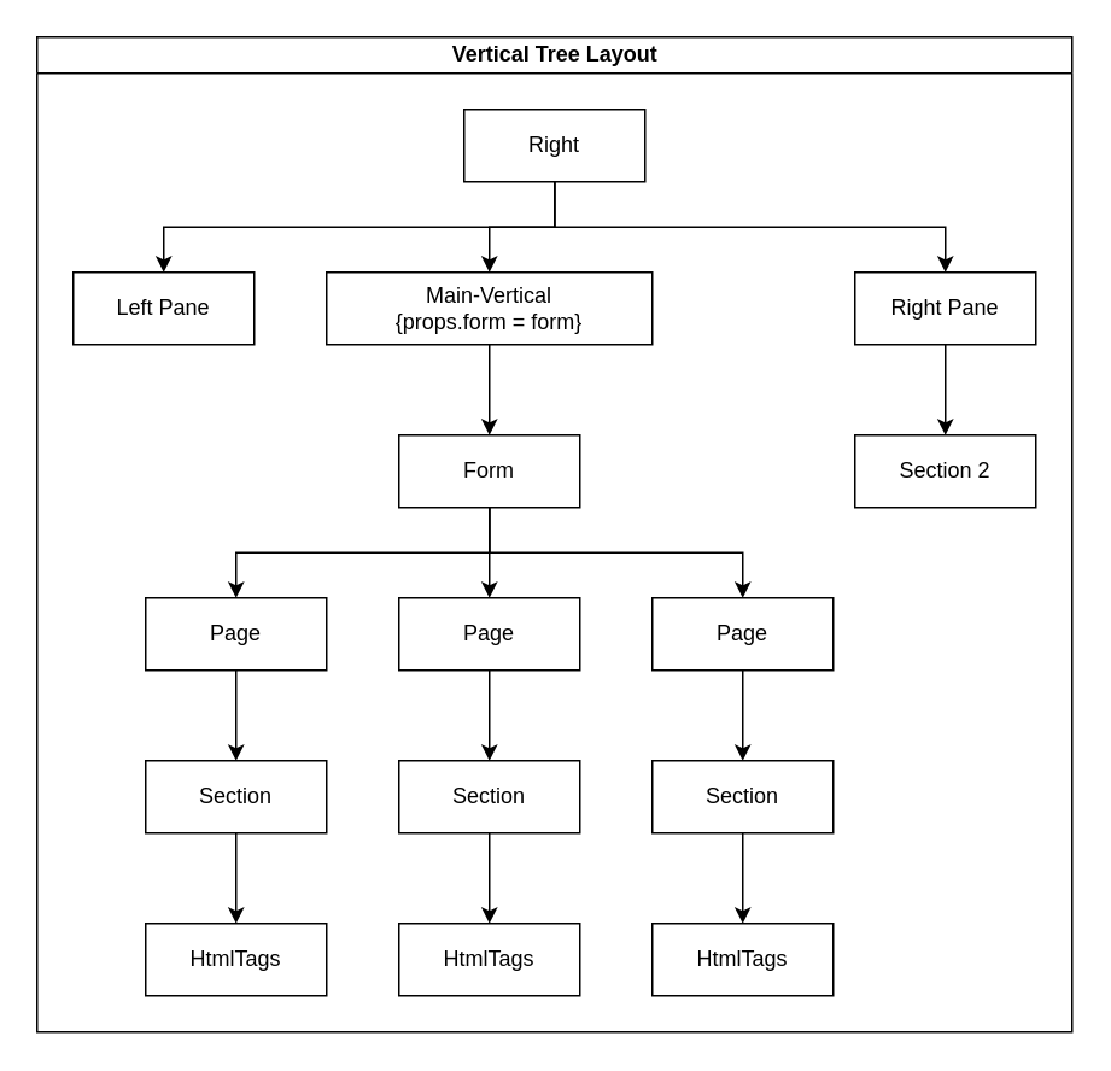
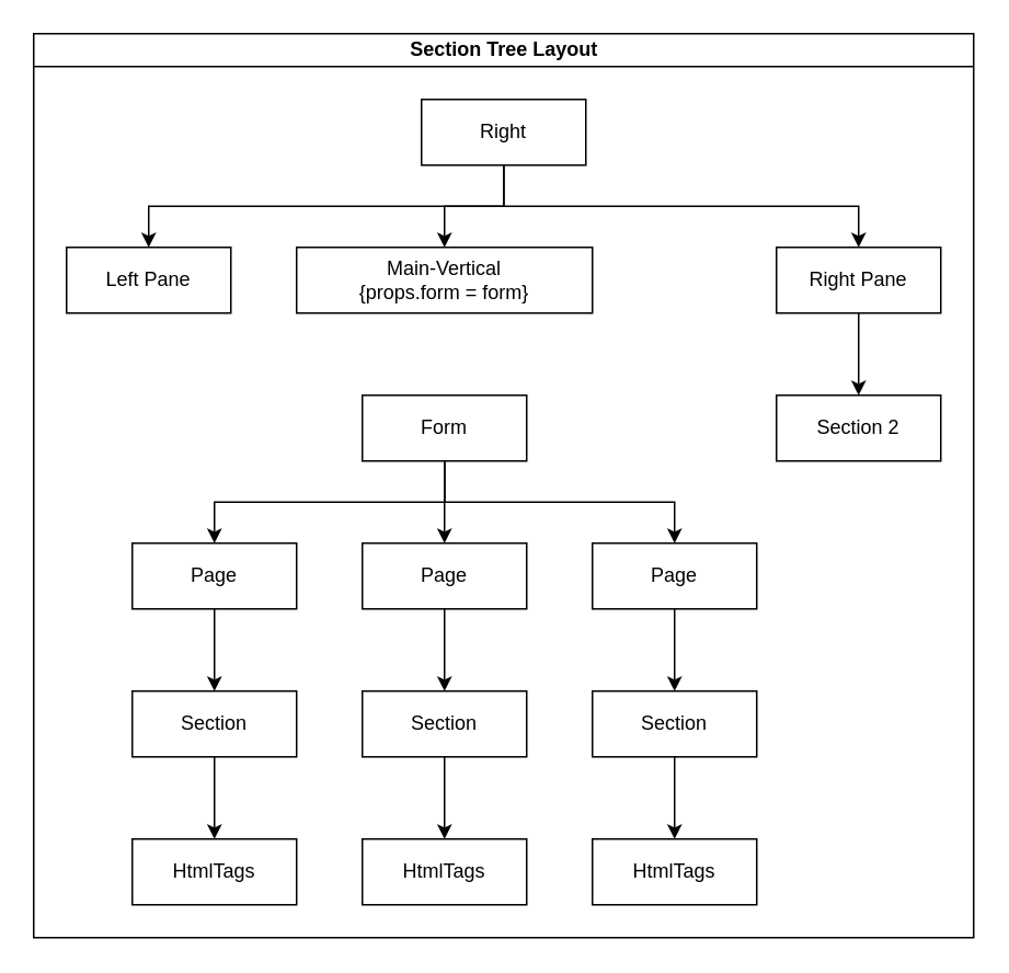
  <mxCell id="0" />
  <mxCell id="1" parent="0" />
- <mxCell id="2" value="Vertical Tree Layout" style="swimlane;html=1;startSize=20;horizontal=1;childLayout=treeLayout;horizontalTree=0;resizable=0;containerType=tree;" vertex="1" parent="1"><mxGeometry x="20" y="20" width="572" height="550" as="geometry" /></mxCell>
+ <mxCell id="2" value="Section Tree Layout" style="swimlane;html=1;startSize=20;horizontal=1;childLayout=treeLayout;horizontalTree=0;resizable=0;containerType=tree;" vertex="1" parent="1"><mxGeometry x="20" y="20" width="572" height="550" as="geometry" /></mxCell>
  <mxCell id="3" value="Right" style="whiteSpace=wrap;html=1;" vertex="1" parent="2"><mxGeometry x="236" y="40" width="100" height="40" as="geometry" /></mxCell>
  <mxCell id="4" value="Left Pane" style="whiteSpace=wrap;html=1;" vertex="1" parent="2"><mxGeometry x="20" y="130" width="100" height="40" as="geometry" /></mxCell>
  <mxCell id="5" value="" style="edgeStyle=elbowEdgeStyle;elbow=vertical;html=1;rounded=0;" edge="1" parent="2" source="3" target="4"><mxGeometry relative="1" as="geometry" /></mxCell>
  <mxCell id="6" value="Main-Vertical&lt;br&gt;{props.form = form}" style="whiteSpace=wrap;html=1;" vertex="1" parent="2"><mxGeometry x="160" y="130" width="180" height="40" as="geometry" /></mxCell>
  <mxCell id="7" value="" style="edgeStyle=elbowEdgeStyle;elbow=vertical;html=1;rounded=0;" edge="1" parent="2" source="3" target="6"><mxGeometry relative="1" as="geometry" /></mxCell>
  <mxCell id="8" value="Right Pane" style="whiteSpace=wrap;html=1;" vertex="1" parent="2"><mxGeometry x="452" y="130" width="100" height="40" as="geometry" /></mxCell>
  <mxCell id="9" value="" style="edgeStyle=elbowEdgeStyle;elbow=vertical;html=1;rounded=0;" edge="1" parent="2" source="3" target="8"><mxGeometry relative="1" as="geometry"><mxPoint x="-536.0" y="80" as="sourcePoint" /><mxPoint x="-466.0" y="130" as="targetPoint" /></mxGeometry></mxCell>
  <mxCell id="10" value="" style="edgeStyle=elbowEdgeStyle;elbow=vertical;html=1;rounded=0;" edge="1" target="11" source="8" parent="2"><mxGeometry relative="1" as="geometry"><mxPoint x="-286.0" y="270" as="sourcePoint" /><mxPoint x="-466.0" y="130" as="targetPoint" /></mxGeometry></mxCell>
  <mxCell id="11" value="Section 2" style="whiteSpace=wrap;html=1;" vertex="1" parent="2"><mxGeometry x="452" y="220" width="100" height="40" as="geometry" /></mxCell>
- <mxCell id="12" value="" style="edgeStyle=elbowEdgeStyle;elbow=vertical;html=1;rounded=0;" edge="1" target="13" source="6" parent="2"><mxGeometry relative="1" as="geometry"><mxPoint x="-286" y="270" as="sourcePoint" /></mxGeometry></mxCell>
  <mxCell id="13" value="Form" style="whiteSpace=wrap;html=1;" vertex="1" parent="2"><mxGeometry x="200" y="220" width="100" height="40" as="geometry" /></mxCell>
  <mxCell id="14" value="" style="edgeStyle=elbowEdgeStyle;elbow=vertical;html=1;rounded=0;" edge="1" target="15" source="13" parent="2"><mxGeometry relative="1" as="geometry"><mxPoint x="-106" y="360" as="sourcePoint" /></mxGeometry></mxCell>
  <mxCell id="15" value="Page" style="whiteSpace=wrap;html=1;" vertex="1" parent="2"><mxGeometry x="60" y="310" width="100" height="40" as="geometry" /></mxCell>
  <mxCell id="16" value="" style="edgeStyle=elbowEdgeStyle;elbow=vertical;html=1;rounded=0;" edge="1" target="17" source="15" parent="2"><mxGeometry relative="1" as="geometry"><mxPoint x="-106" y="450" as="sourcePoint" /></mxGeometry></mxCell>
  <mxCell id="17" value="Section" style="whiteSpace=wrap;html=1;" vertex="1" parent="2"><mxGeometry x="60" y="400" width="100" height="40" as="geometry" /></mxCell>
  <mxCell id="18" value="Page" style="whiteSpace=wrap;html=1;" vertex="1" parent="2"><mxGeometry x="200" y="310" width="100" height="40" as="geometry" /></mxCell>
  <mxCell id="19" value="" style="edgeStyle=elbowEdgeStyle;elbow=vertical;html=1;rounded=0;" edge="1" parent="2" source="13" target="18"><mxGeometry relative="1" as="geometry"><mxPoint x="-216" y="260" as="sourcePoint" /><mxPoint x="-216" y="310" as="targetPoint" /></mxGeometry></mxCell>
  <mxCell id="20" value="Page" style="whiteSpace=wrap;html=1;" vertex="1" parent="2"><mxGeometry x="340" y="310" width="100" height="40" as="geometry" /></mxCell>
  <mxCell id="21" value="" style="edgeStyle=elbowEdgeStyle;elbow=vertical;html=1;rounded=0;" edge="1" parent="2" source="13" target="20"><mxGeometry relative="1" as="geometry"><mxPoint x="-224" y="260" as="sourcePoint" /><mxPoint x="-154" y="310" as="targetPoint" /></mxGeometry></mxCell>
  <mxCell id="22" value="" style="edgeStyle=elbowEdgeStyle;elbow=vertical;html=1;rounded=0;" edge="1" target="23" source="18" parent="2"><mxGeometry relative="1" as="geometry"><mxPoint x="74" y="450" as="sourcePoint" /><mxPoint x="-216" y="310" as="targetPoint" /></mxGeometry></mxCell>
  <mxCell id="23" value="Section" style="whiteSpace=wrap;html=1;" vertex="1" parent="2"><mxGeometry x="200" y="400" width="100" height="40" as="geometry" /></mxCell>
  <mxCell id="24" value="" style="edgeStyle=elbowEdgeStyle;elbow=vertical;html=1;rounded=0;" edge="1" target="25" source="20" parent="2"><mxGeometry relative="1" as="geometry"><mxPoint x="74" y="450" as="sourcePoint" /><mxPoint x="-154" y="310" as="targetPoint" /></mxGeometry></mxCell>
  <mxCell id="25" value="Section" style="whiteSpace=wrap;html=1;" vertex="1" parent="2"><mxGeometry x="340" y="400" width="100" height="40" as="geometry" /></mxCell>
  <mxCell id="26" value="" style="edgeStyle=elbowEdgeStyle;elbow=vertical;html=1;rounded=0;" edge="1" target="27" source="17" parent="2"><mxGeometry relative="1" as="geometry"><mxPoint x="-66" y="540" as="sourcePoint" /></mxGeometry></mxCell>
  <mxCell id="27" value="HtmlTags" style="whiteSpace=wrap;html=1;" vertex="1" parent="2"><mxGeometry x="60" y="490" width="100" height="40" as="geometry" /></mxCell>
  <mxCell id="28" value="" style="edgeStyle=elbowEdgeStyle;elbow=vertical;html=1;rounded=0;" edge="1" target="29" source="23" parent="2"><mxGeometry relative="1" as="geometry"><mxPoint x="74" y="540" as="sourcePoint" /><mxPoint x="-216" y="310" as="targetPoint" /></mxGeometry></mxCell>
  <mxCell id="29" value="HtmlTags" style="whiteSpace=wrap;html=1;" vertex="1" parent="2"><mxGeometry x="200" y="490" width="100" height="40" as="geometry" /></mxCell>
  <mxCell id="30" value="" style="edgeStyle=elbowEdgeStyle;elbow=vertical;html=1;rounded=0;" edge="1" target="31" source="25" parent="2"><mxGeometry relative="1" as="geometry"><mxPoint x="214" y="540" as="sourcePoint" /><mxPoint x="-154" y="310" as="targetPoint" /></mxGeometry></mxCell>
  <mxCell id="31" value="HtmlTags" style="whiteSpace=wrap;html=1;" vertex="1" parent="2"><mxGeometry x="340" y="490" width="100" height="40" as="geometry" /></mxCell>
